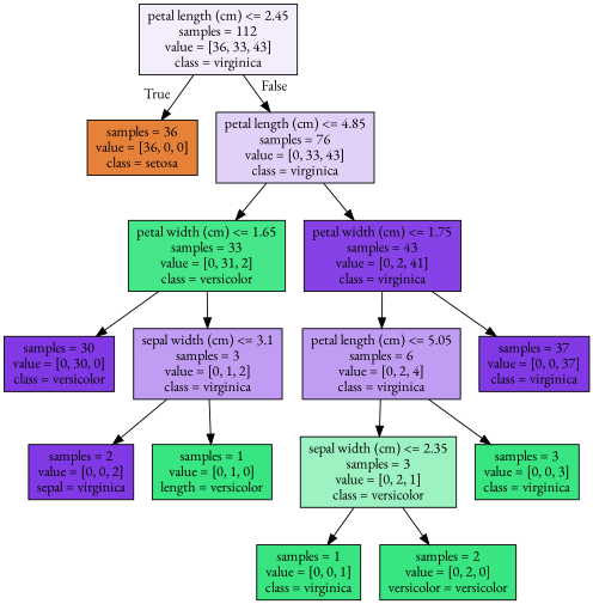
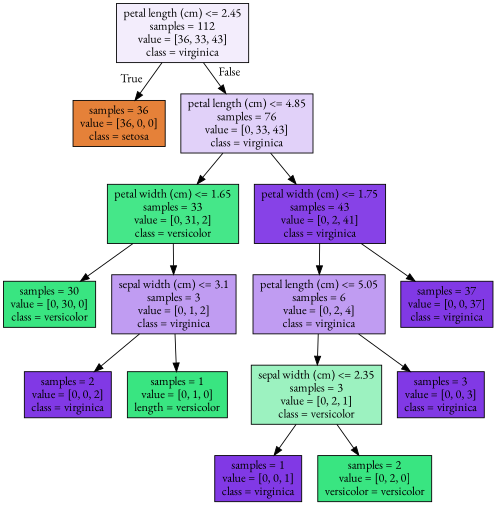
  digraph {
    fontname="EB Garamond"
    node [color=black fillcolor="#8139e5ff" fontname="EB Garamond" shape=box style=filled]
    edge [fontname="EB Garamond"]
    n1 [fillcolor="#8139e517" label="petal length (cm) <= 2.45\nsamples = 112\nvalue = [36, 33, 43]\nclass = virginica"]
    n2 [fillcolor="#e58139ff" label="samples = 36\nvalue = [36, 0, 0]\nclass = setosa"]
    n3 [fillcolor="#8139e53b" label="petal length (cm) <= 4.85\nsamples = 76\nvalue = [0, 33, 43]\nclass = virginica"]
    n4 [fillcolor="#39e581ef" label="petal width (cm) <= 1.65\nsamples = 33\nvalue = [0, 31, 2]\nclass = versicolor"]
    n5 [fillcolor="#8139e5f3" label="petal width (cm) <= 1.75\nsamples = 43\nvalue = [0, 2, 41]\nclass = virginica"]
-   n6 [label="samples = 30\nvalue = [0, 30, 0]\nclass = versicolor"]
+   n6 [fillcolor="#39e581ff" label="samples = 30\nvalue = [0, 30, 0]\nclass = versicolor"]
    n7 [fillcolor="#8139e57f" label="sepal width (cm) <= 3.1\nsamples = 3\nvalue = [0, 1, 2]\nclass = virginica"]
    n8 [fillcolor="#8139e57f" label="petal length (cm) <= 5.05\nsamples = 6\nvalue = [0, 2, 4]\nclass = virginica"]
    n9 [label="samples = 37\nvalue = [0, 0, 37]\nclass = virginica"]
-   n10 [label="samples = 2\nvalue = [0, 0, 2]\nsepal = virginica"]
+   n10 [label="samples = 2\nvalue = [0, 0, 2]\nclass = virginica"]
    n11 [fillcolor="#39e581ff" label="samples = 1\nvalue = [0, 1, 0]\nlength = versicolor"]
    n12 [fillcolor="#39e5817f" label="sepal width (cm) <= 2.35\nsamples = 3\nvalue = [0, 2, 1]\nclass = versicolor"]
-   n13 [fillcolor="#39e581ff" label="samples = 3\nvalue = [0, 0, 3]\nclass = virginica"]
-   n14 [fillcolor="#39e581ff" label="samples = 1\nvalue = [0, 0, 1]\nclass = virginica"]
+   n13 [label="samples = 3\nvalue = [0, 0, 3]\nclass = virginica"]
+   n14 [label="samples = 1\nvalue = [0, 0, 1]\nclass = virginica"]
    n15 [fillcolor="#39e581ff" label="samples = 2\nvalue = [0, 2, 0]\nversicolor = versicolor"]
    n1 -> n2 [headlabel=True labelangle=45 labeldistance=2.5]
    n1 -> n3 [headlabel=False labelangle=-45 labeldistance=2.5]
    n3 -> n4
    n3 -> n5
    n4 -> n6
    n4 -> n7
    n5 -> n8
    n5 -> n9
    n7 -> n10
    n7 -> n11
    n8 -> n12
    n8 -> n13
    n12 -> n14
    n12 -> n15
  }
